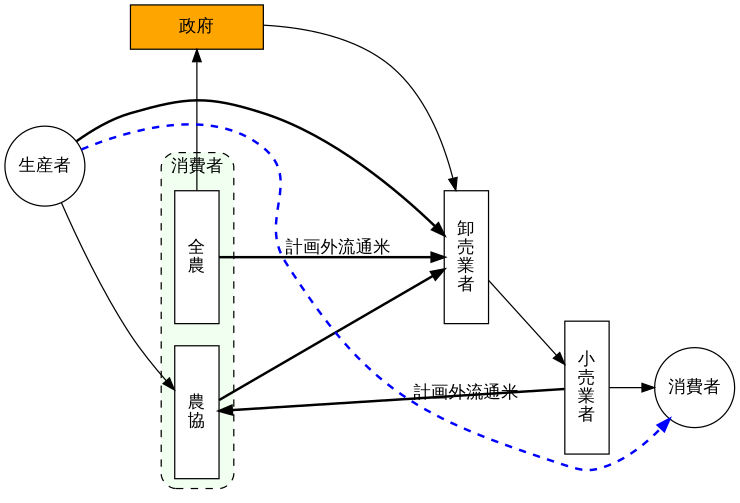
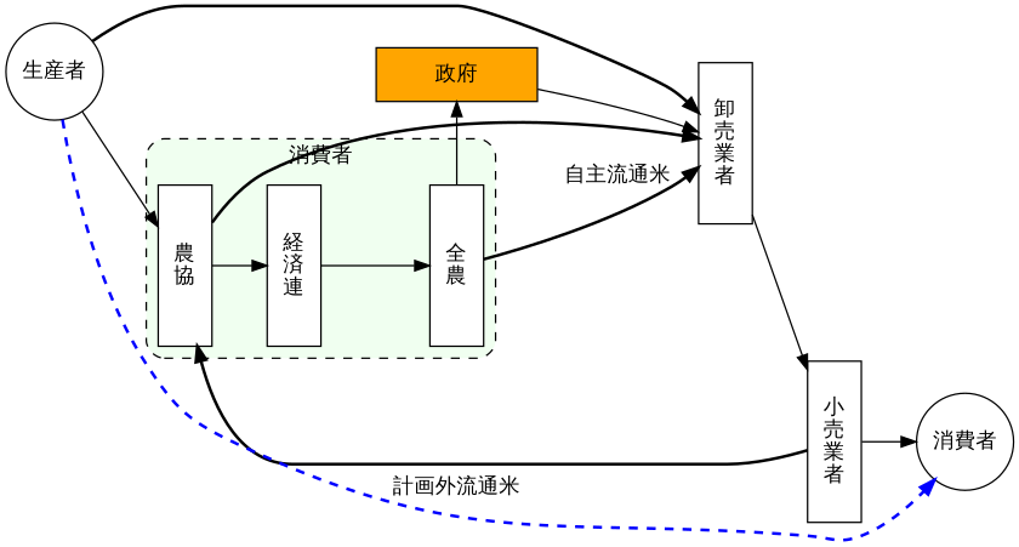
  digraph {
    fontname="Liberation Sans"
    rankdir=LR
    node [fillcolor=white fixedsize=true fontname="Liberation Sans" shape=box style=filled]
    edge [fontname="Liberation Sans"]
    "農\n協" [height=1.5 width=0.5]
+   "経\n済\n連" [height=1.5 width=0.5]
    "全\n農" [height=1.5 width=0.5]
    "卸\n売\n業\n者" [height=1.5 width=0.5]
    "政府" [fillcolor=orange height=0.5 width=1.5]
    "小\n売\n業\n者" [height=1.5 width=0.5]
    "消費者" [fixedsize=false height=0.9 shape=circle width=0.9]
    "生産者" [fixedsize=false height=0.9 shape=circle width=0.9]
    subgraph cluster_1 {
      bgcolor=honeydew
      label="消費者"
      style="dashed,rounded"
      "農\n協"
+     "経\n済\n連"
      "全\n農"
    }
+   "農\n協" -> "経\n済\n連"
    "農\n協" -> "卸\n売\n業\n者" [constraint=true penwidth=2]
-   "全\n農" -> "卸\n売\n業\n者" [constraint=true label="計画外流通米" penwidth=2]
+   "経\n済\n連" -> "全\n農"
+   "全\n農" -> "卸\n売\n業\n者" [constraint=true label="自主流通米" penwidth=2]
    "全\n農" -> "政府"
    "卸\n売\n業\n者" -> "小\n売\n業\n者"
    "政府" -> "卸\n売\n業\n者"
    "小\n売\n業\n者" -> "農\n協" [constraint=true penwidth=2]
    "小\n売\n業\n者" -> "消費者"
    "生産者" -> "農\n協"
    "生産者" -> "卸\n売\n業\n者" [constraint=true penwidth=2]
    "生産者" -> "消費者" [color=blue constraint=false label="計画外流通米" penwidth=2 style=dashed]
  }
